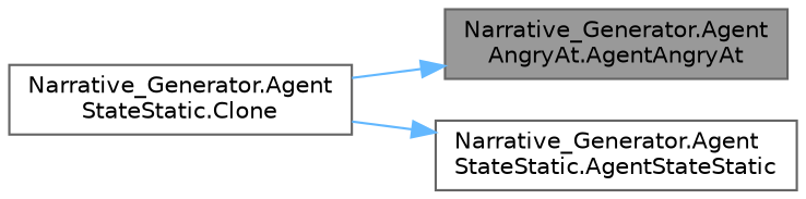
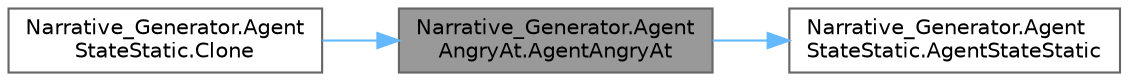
  digraph {
    rankdir=LR
    node [color=grey40 fillcolor=white fontname=Helvetica fontsize=10 shape=box style=filled]
    edge [color=steelblue1 fontname=Helvetica fontsize=10 labelfontname=Helvetica labelfontsize=10 style=solid]
    n1 [color=gray40 fillcolor=grey60 fontcolor=black height=0.2 label="Narrative_Generator.Agent\lAngryAt.AgentAngryAt" width=0.4]
    n2 [height=0.2 label="Narrative_Generator.Agent\lStateStatic.Clone" width=0.4]
    n3 [height=0.2 label="Narrative_Generator.Agent\lStateStatic.AgentStateStatic" width=0.4]
    n2 -> n1
-   n2 -> n3
+   n1 -> n3
  }
